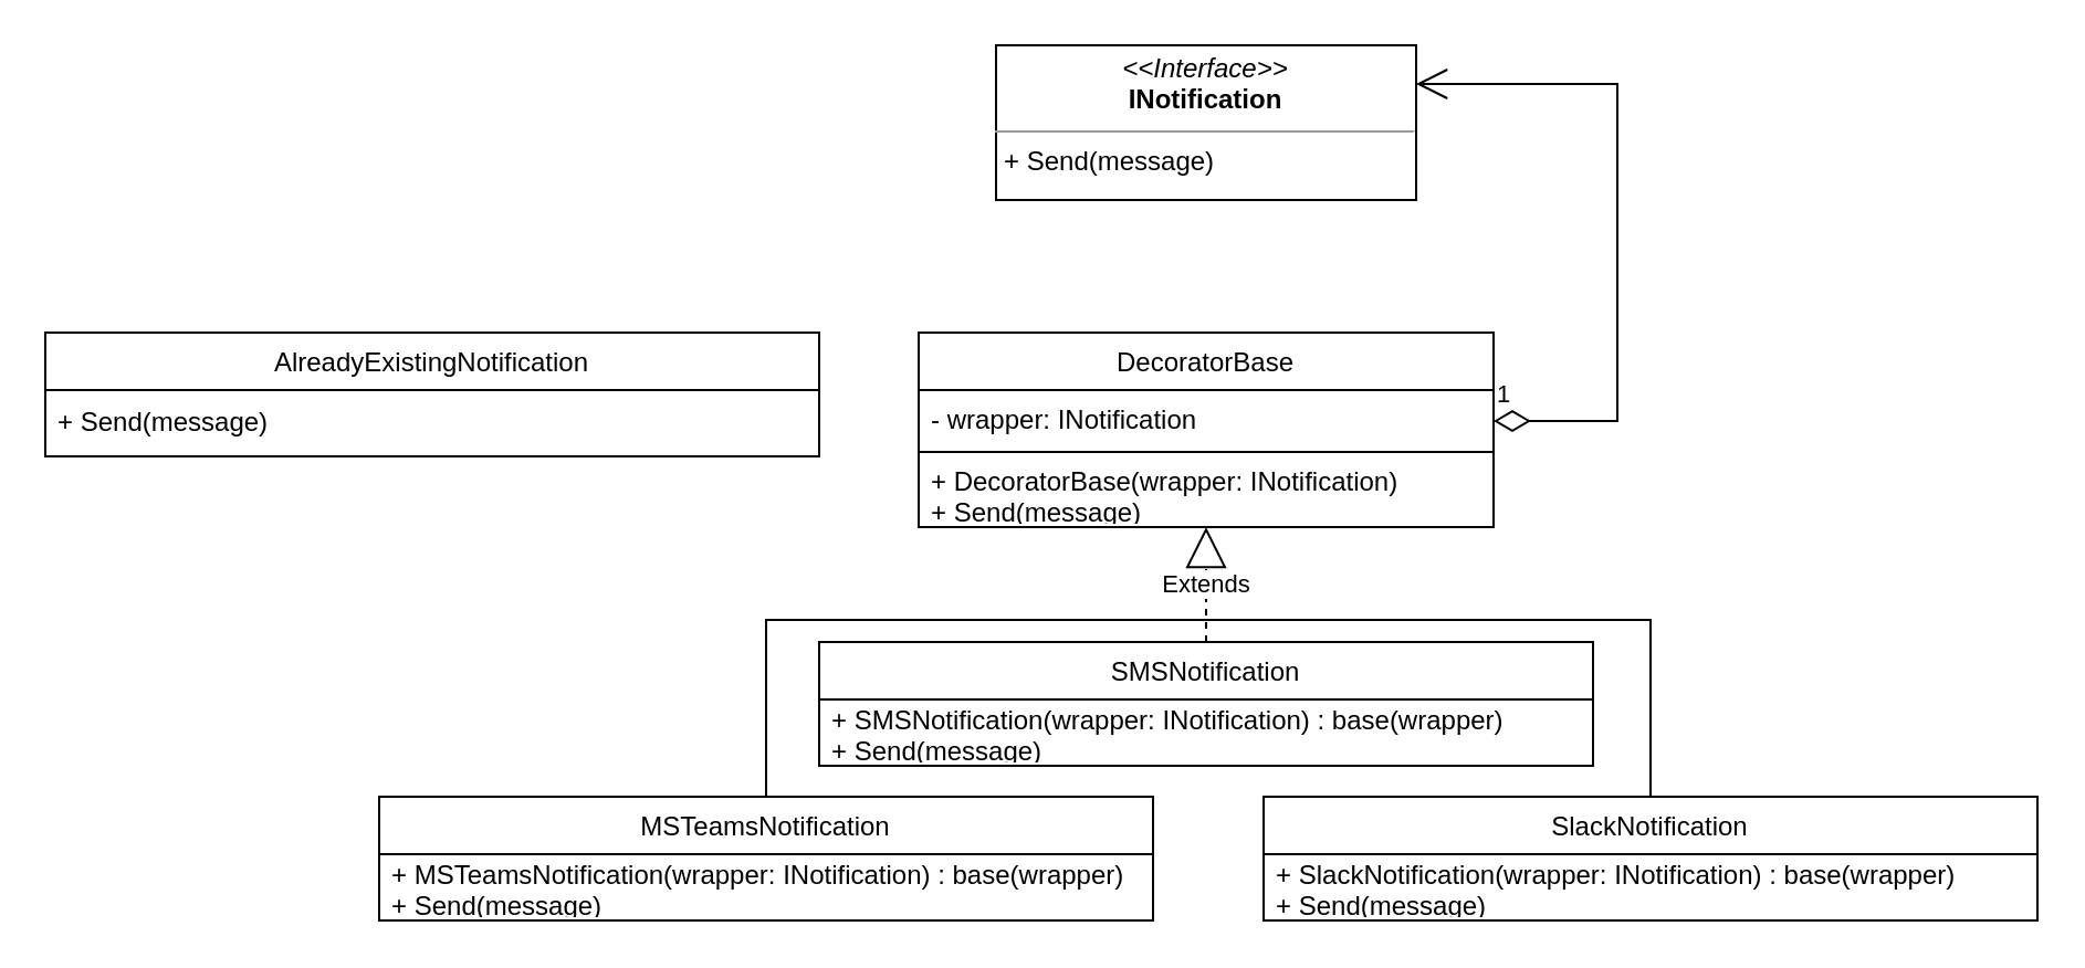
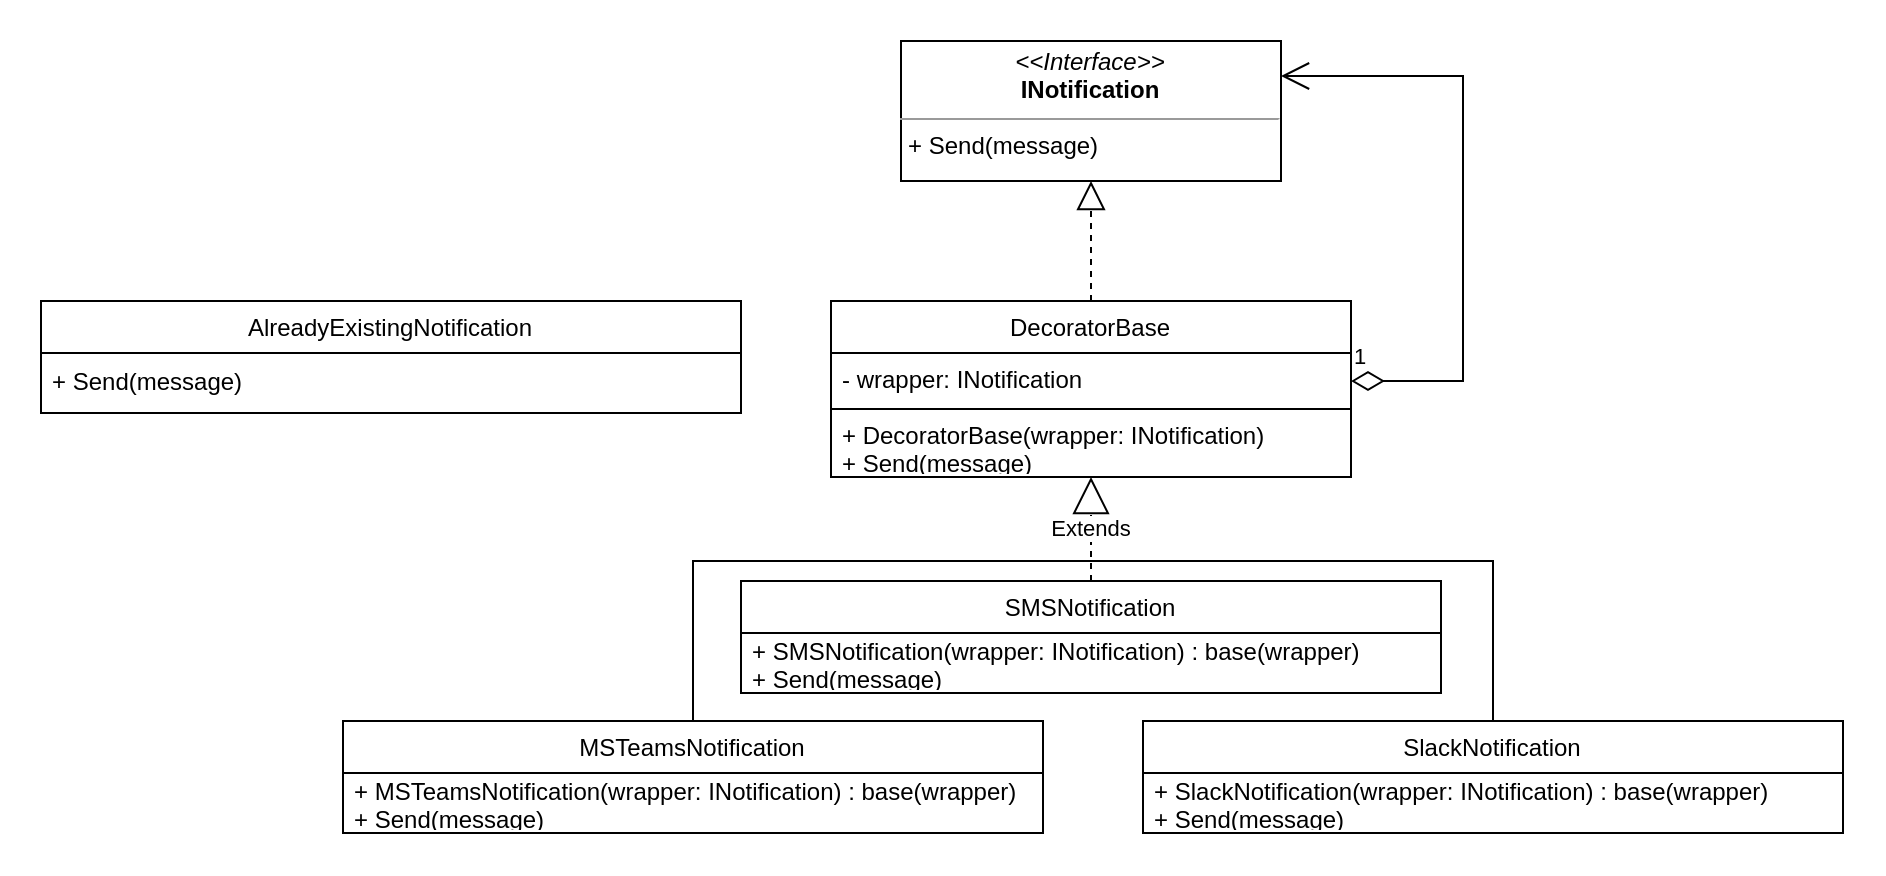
  <mxCell id="0" />
  <mxCell id="1" parent="0" />
  <mxCell id="2" value="&lt;p style=&quot;margin:0px;margin-top:4px;text-align:center;&quot;&gt;&lt;i&gt;&amp;lt;&amp;lt;Interface&amp;gt;&amp;gt;&lt;/i&gt;&lt;br&gt;&lt;b&gt;INotification&lt;/b&gt;&lt;/p&gt;&lt;hr size=&quot;1&quot;&gt;&lt;p style=&quot;margin:0px;margin-left:4px;&quot;&gt;&lt;/p&gt;&lt;p style=&quot;margin:0px;margin-left:4px;&quot;&gt;+ Send(message)&lt;/p&gt;" style="verticalAlign=top;align=left;overflow=fill;fontSize=12;fontFamily=Helvetica;html=1;" vertex="1" parent="1"><mxGeometry x="450" y="20" width="190" height="70" as="geometry" /></mxCell>
  <mxCell id="3" style="edgeStyle=orthogonalEdgeStyle;rounded=0;orthogonalLoop=1;jettySize=auto;html=1;exitX=0.5;exitY=1;exitDx=0;exitDy=0;" edge="1" parent="1" source="2" target="2"><mxGeometry relative="1" as="geometry" /></mxCell>
  <mxCell id="4" value="DecoratorBase" style="swimlane;fontStyle=0;childLayout=stackLayout;horizontal=1;startSize=26;fillColor=none;horizontalStack=0;resizeParent=1;resizeParentMax=0;resizeLast=0;collapsible=1;marginBottom=0;" vertex="1" parent="1"><mxGeometry x="415" y="150" width="260" height="88" as="geometry" /></mxCell>
  <mxCell id="5" value="- wrapper: INotification" style="text;strokeColor=none;fillColor=none;align=left;verticalAlign=top;spacingLeft=4;spacingRight=4;overflow=hidden;rotatable=0;points=[[0,0.5],[1,0.5]];portConstraint=eastwest;" vertex="1" parent="4"><mxGeometry y="26" width="260" height="24" as="geometry" /></mxCell>
  <mxCell id="6" value="" style="line;strokeWidth=1;fillColor=none;align=left;verticalAlign=middle;spacingTop=-1;spacingLeft=3;spacingRight=3;rotatable=0;labelPosition=right;points=[];portConstraint=eastwest;strokeColor=inherit;" vertex="1" parent="4"><mxGeometry y="50" width="260" height="8" as="geometry" /></mxCell>
  <mxCell id="7" value="+ DecoratorBase(wrapper: INotification)&lt;br&gt;+ Send(message)" style="text;strokeColor=none;fillColor=none;align=left;verticalAlign=middle;spacingLeft=4;spacingRight=4;overflow=hidden;points=[[0,0.5],[1,0.5]];portConstraint=eastwest;rotatable=0;whiteSpace=wrap;html=1;" vertex="1" parent="4"><mxGeometry y="58" width="260" height="30" as="geometry" /></mxCell>
+ <mxCell id="8" value="" style="endArrow=block;dashed=1;endFill=0;endSize=12;html=1;rounded=0;entryX=0.5;entryY=1;entryDx=0;entryDy=0;exitX=0.5;exitY=0;exitDx=0;exitDy=0;" edge="1" parent="1" source="4" target="2"><mxGeometry width="160" relative="1" as="geometry"><mxPoint x="511" y="160" as="sourcePoint" /><mxPoint x="671" y="160" as="targetPoint" /></mxGeometry></mxCell>
  <mxCell id="9" value="1" style="endArrow=open;html=1;endSize=12;startArrow=diamondThin;startSize=14;startFill=0;edgeStyle=orthogonalEdgeStyle;align=left;verticalAlign=bottom;rounded=0;entryX=1;entryY=0.25;entryDx=0;entryDy=0;" edge="1" parent="1" target="2"><mxGeometry x="-1" y="3" relative="1" as="geometry"><mxPoint x="675" y="190" as="sourcePoint" /><mxPoint x="835" y="190" as="targetPoint" /><Array as="points"><mxPoint x="731" y="190" /><mxPoint x="731" y="38" /></Array></mxGeometry></mxCell>
  <mxCell id="10" value="SMSNotification" style="swimlane;fontStyle=0;childLayout=stackLayout;horizontal=1;startSize=26;fillColor=none;horizontalStack=0;resizeParent=1;resizeParentMax=0;resizeLast=0;collapsible=1;marginBottom=0;" vertex="1" parent="1"><mxGeometry x="370" y="290" width="350" height="56" as="geometry" /></mxCell>
  <mxCell id="11" value="+ SMSNotification(wrapper: INotification) : base(wrapper)&lt;br&gt;+ Send(message)" style="text;strokeColor=none;fillColor=none;align=left;verticalAlign=middle;spacingLeft=4;spacingRight=4;overflow=hidden;points=[[0,0.5],[1,0.5]];portConstraint=eastwest;rotatable=0;whiteSpace=wrap;html=1;" vertex="1" parent="10"><mxGeometry y="26" width="350" height="30" as="geometry" /></mxCell>
  <mxCell id="12" value="Extends" style="endArrow=block;endSize=16;endFill=0;html=1;rounded=0;exitX=0.5;exitY=0;exitDx=0;exitDy=0;entryX=0.5;entryY=1;entryDx=0;entryDy=0;dashed=1;" edge="1" parent="1" source="10" target="4"><mxGeometry width="160" relative="1" as="geometry"><mxPoint x="571" y="210" as="sourcePoint" /><mxPoint x="545" y="250" as="targetPoint" /></mxGeometry></mxCell>
  <mxCell id="13" value="SlackNotification" style="swimlane;fontStyle=0;childLayout=stackLayout;horizontal=1;startSize=26;fillColor=none;horizontalStack=0;resizeParent=1;resizeParentMax=0;resizeLast=0;collapsible=1;marginBottom=0;" vertex="1" parent="1"><mxGeometry x="571" y="360" width="350" height="56" as="geometry" /></mxCell>
  <mxCell id="14" value="+&amp;nbsp;&lt;span style=&quot;text-align: center;&quot;&gt;SlackNotification&lt;/span&gt;(wrapper: INotification) : base(wrapper)&lt;br&gt;+ Send(message)" style="text;strokeColor=none;fillColor=none;align=left;verticalAlign=middle;spacingLeft=4;spacingRight=4;overflow=hidden;points=[[0,0.5],[1,0.5]];portConstraint=eastwest;rotatable=0;whiteSpace=wrap;html=1;" vertex="1" parent="13"><mxGeometry y="26" width="350" height="30" as="geometry" /></mxCell>
  <mxCell id="15" value="" style="endArrow=none;html=1;rounded=0;exitX=0.5;exitY=0;exitDx=0;exitDy=0;" edge="1" parent="1" source="13"><mxGeometry width="50" height="50" relative="1" as="geometry"><mxPoint x="791" y="340" as="sourcePoint" /><mxPoint x="541" y="280" as="targetPoint" /><Array as="points"><mxPoint x="746" y="280" /></Array></mxGeometry></mxCell>
  <mxCell id="16" value="MSTeamsNotification" style="swimlane;fontStyle=0;childLayout=stackLayout;horizontal=1;startSize=26;fillColor=none;horizontalStack=0;resizeParent=1;resizeParentMax=0;resizeLast=0;collapsible=1;marginBottom=0;" vertex="1" parent="1"><mxGeometry x="171" y="360" width="350" height="56" as="geometry" /></mxCell>
  <mxCell id="17" value="&lt;span style=&quot;text-align: center;&quot;&gt;+ MSTeamsNotification&lt;/span&gt;(wrapper: INotification) : base(wrapper)&lt;br&gt;+ Send(message)" style="text;strokeColor=none;fillColor=none;align=left;verticalAlign=middle;spacingLeft=4;spacingRight=4;overflow=hidden;points=[[0,0.5],[1,0.5]];portConstraint=eastwest;rotatable=0;whiteSpace=wrap;html=1;" vertex="1" parent="16"><mxGeometry y="26" width="350" height="30" as="geometry" /></mxCell>
  <mxCell id="18" value="" style="endArrow=none;html=1;rounded=0;exitX=0.5;exitY=0;exitDx=0;exitDy=0;" edge="1" parent="1" source="16"><mxGeometry width="50" height="50" relative="1" as="geometry"><mxPoint x="796" y="370" as="sourcePoint" /><mxPoint x="541" y="280" as="targetPoint" /><Array as="points"><mxPoint x="346" y="280" /></Array></mxGeometry></mxCell>
  <mxCell id="19" value="AlreadyExistingNotification" style="swimlane;fontStyle=0;childLayout=stackLayout;horizontal=1;startSize=26;fillColor=none;horizontalStack=0;resizeParent=1;resizeParentMax=0;resizeLast=0;collapsible=1;marginBottom=0;" vertex="1" parent="1"><mxGeometry x="20" y="150" width="350" height="56" as="geometry" /></mxCell>
  <mxCell id="20" value="+ Send(message)" style="text;strokeColor=none;fillColor=none;align=left;verticalAlign=middle;spacingLeft=4;spacingRight=4;overflow=hidden;points=[[0,0.5],[1,0.5]];portConstraint=eastwest;rotatable=0;whiteSpace=wrap;html=1;" vertex="1" parent="19"><mxGeometry y="26" width="350" height="30" as="geometry" /></mxCell>
